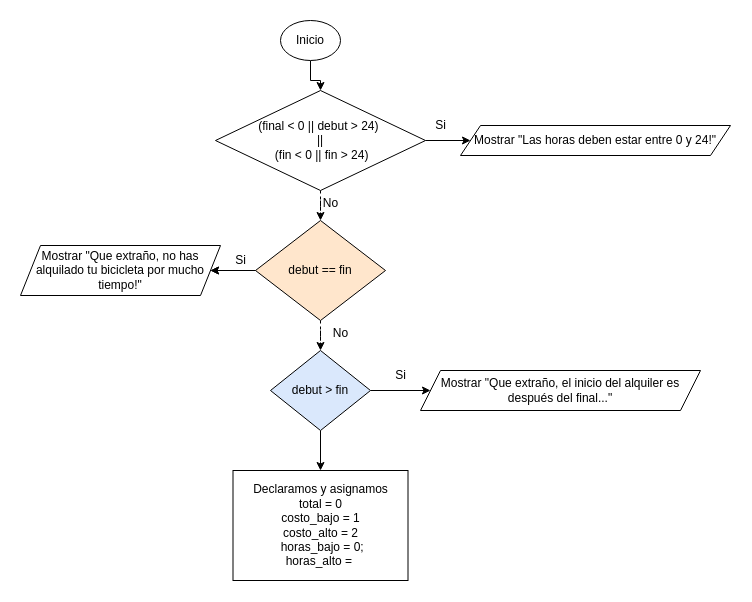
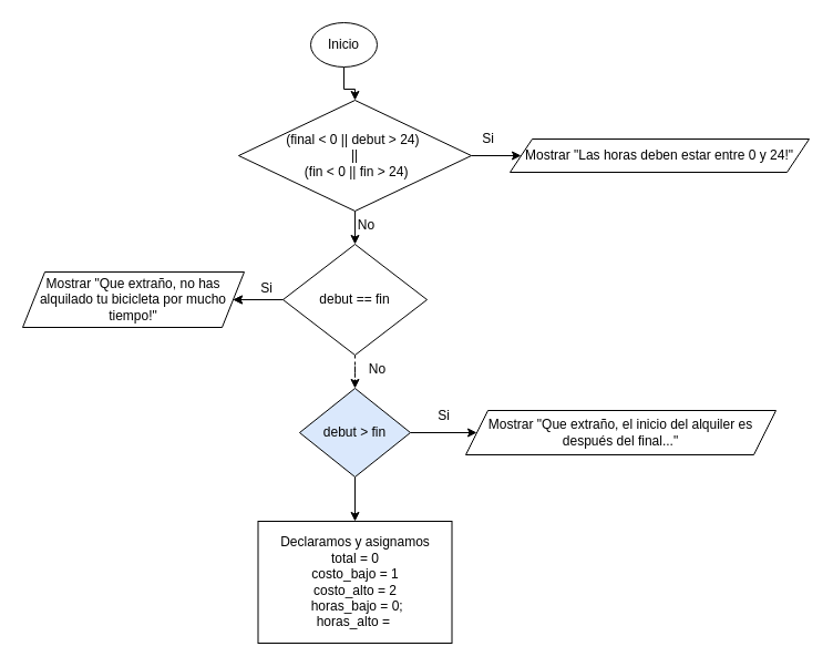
  <mxCell id="0" />
  <mxCell id="1" parent="0" />
  <mxCell id="2" value="" style="edgeStyle=orthogonalEdgeStyle;rounded=0;orthogonalLoop=1;jettySize=auto;html=1;" edge="1" parent="1" source="3" target="6"><mxGeometry relative="1" as="geometry" /></mxCell>
  <mxCell id="3" value="Inicio" style="ellipse;whiteSpace=wrap;html=1;" parent="1" vertex="1"><mxGeometry x="280" y="20" width="60" height="40" as="geometry" /></mxCell>
  <mxCell id="4" value="" style="edgeStyle=orthogonalEdgeStyle;rounded=0;orthogonalLoop=1;jettySize=auto;html=1;" edge="1" parent="1" source="6" target="7"><mxGeometry relative="1" as="geometry" /></mxCell>
- <mxCell id="5" value="" style="edgeStyle=orthogonalEdgeStyle;rounded=0;orthogonalLoop=1;jettySize=auto;html=1;dashed=1;" edge="1" parent="1" source="6" target="12"><mxGeometry relative="1" as="geometry" /></mxCell>
+ <mxCell id="5" value="" style="edgeStyle=orthogonalEdgeStyle;rounded=0;orthogonalLoop=1;jettySize=auto;html=1;" edge="1" parent="1" source="6" target="12"><mxGeometry relative="1" as="geometry" /></mxCell>
  <mxCell id="6" value="(final &amp;lt; 0 || debut &amp;gt; 24)&amp;nbsp;&lt;div&gt;||&lt;/div&gt;&lt;div&gt;&amp;nbsp;(fin &amp;lt; 0 || fin &amp;gt; 24)&lt;/div&gt;" style="rhombus;whiteSpace=wrap;html=1;" vertex="1" parent="1"><mxGeometry x="215" y="90" width="210" height="100" as="geometry" /></mxCell>
  <mxCell id="7" value="Mostrar&amp;nbsp;&quot;Las horas deben estar entre 0 y 24!&quot;" style="shape=parallelogram;perimeter=parallelogramPerimeter;whiteSpace=wrap;html=1;fixedSize=1;" vertex="1" parent="1"><mxGeometry x="460" y="125" width="270" height="30" as="geometry" /></mxCell>
  <mxCell id="8" value="Si" style="text;html=1;align=center;verticalAlign=middle;resizable=0;points=[];autosize=1;strokeColor=none;fillColor=none;" vertex="1" parent="1"><mxGeometry x="425" y="110" width="30" height="30" as="geometry" /></mxCell>
  <mxCell id="9" value="" style="edgeStyle=orthogonalEdgeStyle;rounded=0;orthogonalLoop=1;jettySize=auto;html=1;" edge="1" parent="1" source="12" target="13"><mxGeometry relative="1" as="geometry" /></mxCell>
  <mxCell id="10" value="" style="edgeStyle=orthogonalEdgeStyle;rounded=0;orthogonalLoop=1;jettySize=auto;html=1;" edge="1" parent="1" source="12" target="13"><mxGeometry relative="1" as="geometry" /></mxCell>
  <mxCell id="11" value="" style="edgeStyle=orthogonalEdgeStyle;rounded=0;orthogonalLoop=1;jettySize=auto;html=1;dashed=1;" edge="1" parent="1" source="12" target="18"><mxGeometry relative="1" as="geometry" /></mxCell>
- <mxCell id="12" value="debut == fin" style="rhombus;whiteSpace=wrap;html=1;fillColor=#ffe6cc;" vertex="1" parent="1"><mxGeometry x="255" y="220" width="130" height="100" as="geometry" /></mxCell>
+ <mxCell id="12" value="debut == fin" style="rhombus;whiteSpace=wrap;html=1;" vertex="1" parent="1"><mxGeometry x="255" y="220" width="130" height="100" as="geometry" /></mxCell>
  <mxCell id="13" value="Mostrar&amp;nbsp;&quot;Que extraño, no has alquilado tu bicicleta por mucho tiempo!&quot;" style="shape=parallelogram;perimeter=parallelogramPerimeter;whiteSpace=wrap;html=1;fixedSize=1;" vertex="1" parent="1"><mxGeometry x="20" y="245" width="200" height="50" as="geometry" /></mxCell>
  <mxCell id="14" value="Si" style="text;html=1;align=center;verticalAlign=middle;resizable=0;points=[];autosize=1;strokeColor=none;fillColor=none;" vertex="1" parent="1"><mxGeometry x="225" y="245" width="30" height="30" as="geometry" /></mxCell>
  <mxCell id="15" value="No" style="text;html=1;align=center;verticalAlign=middle;resizable=0;points=[];autosize=1;strokeColor=none;fillColor=none;" vertex="1" parent="1"><mxGeometry x="310" y="188" width="40" height="30" as="geometry" /></mxCell>
  <mxCell id="16" value="" style="edgeStyle=orthogonalEdgeStyle;rounded=0;orthogonalLoop=1;jettySize=auto;html=1;" edge="1" parent="1" source="18" target="20"><mxGeometry relative="1" as="geometry" /></mxCell>
  <mxCell id="17" value="" style="edgeStyle=orthogonalEdgeStyle;rounded=0;orthogonalLoop=1;jettySize=auto;html=1;" edge="1" parent="1" source="18" target="22"><mxGeometry relative="1" as="geometry" /></mxCell>
  <mxCell id="18" value="debut &amp;gt; fin" style="rhombus;whiteSpace=wrap;html=1;fillColor=#dae8fc;" vertex="1" parent="1"><mxGeometry x="270" y="350" width="100" height="80" as="geometry" /></mxCell>
  <mxCell id="19" value="No" style="text;html=1;align=center;verticalAlign=middle;resizable=0;points=[];autosize=1;strokeColor=none;fillColor=none;" vertex="1" parent="1"><mxGeometry x="320" y="318" width="40" height="30" as="geometry" /></mxCell>
  <mxCell id="20" value="Mostrar&amp;nbsp;&quot;Que extraño, el inicio del alquiler es después del final...&quot;" style="shape=parallelogram;perimeter=parallelogramPerimeter;whiteSpace=wrap;html=1;fixedSize=1;" vertex="1" parent="1"><mxGeometry x="420" y="370" width="280" height="40" as="geometry" /></mxCell>
  <mxCell id="21" value="Si" style="text;html=1;align=center;verticalAlign=middle;resizable=0;points=[];autosize=1;strokeColor=none;fillColor=none;" vertex="1" parent="1"><mxGeometry x="385" y="360" width="30" height="30" as="geometry" /></mxCell>
  <mxCell id="22" value="Declaramos y asignamos&lt;div&gt;&lt;div&gt;total = 0&lt;/div&gt;&lt;div&gt;costo_bajo = 1&lt;/div&gt;&lt;div&gt;costo_alto = 2&lt;/div&gt;&lt;div&gt;&amp;nbsp;horas_bajo = 0;&lt;/div&gt;&lt;div&gt;horas_alto =&amp;nbsp;&lt;/div&gt;&lt;/div&gt;" style="rounded=0;whiteSpace=wrap;html=1;" vertex="1" parent="1"><mxGeometry x="232.5" y="470" width="175" height="110" as="geometry" /></mxCell>
